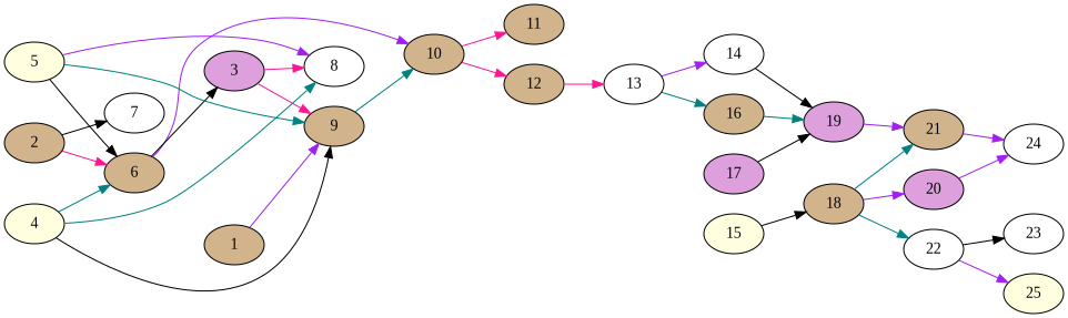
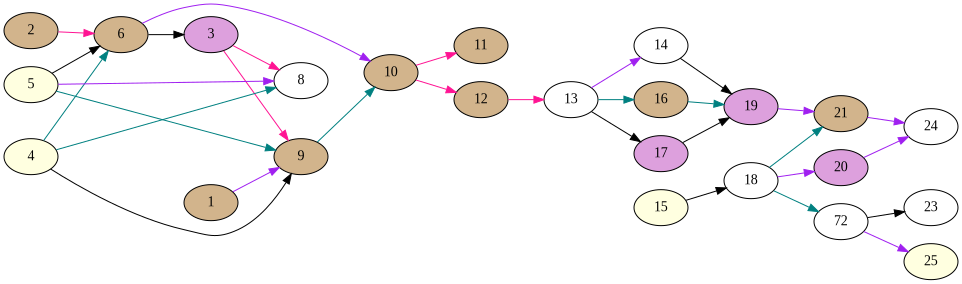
  digraph {
    fontname="Liberation Serif"
    rankdir=LR
    node [alpha=0.12 fillcolor=tan fontname="Liberation Serif" style=filled]
    edge [color=purple fontname="Liberation Serif"]
    1 [alpha=0.09]
    9
    10
    11 [alpha=0.17]
    12 [alpha=0.06]
    2 [alpha=0.17]
    6 [alpha=0.17]
-   7 [alpha=0.06 fillcolor=white]
    3 [alpha=0.08 fillcolor=plum]
    8 [alpha=0.09 fillcolor=white]
    4 [alpha=0.07 fillcolor=lightyellow]
    5 [alpha=0.06 fillcolor=lightyellow]
    13 [alpha=0.15 fillcolor=white]
    14 [alpha=0.15 fillcolor=white]
    16 [alpha=0.10]
    17 [alpha=0.15 fillcolor=plum]
    19 [alpha=0.07 fillcolor=plum]
    15 [alpha=0.07 fillcolor=lightyellow]
-   18
+   18 [fillcolor=white]
    21 [alpha=0.01]
    20 [fillcolor=plum]
-   22 [alpha=0.18 fillcolor=white]
+   22 [alpha=0.18 fillcolor=white label=72]
    24 [alpha=0.13 fillcolor=white]
    23 [alpha=0.06 fillcolor=white]
    25 [alpha=0.03 fillcolor=lightyellow]
    1 -> 9
    9 -> 10 [color=teal]
    10 -> 11 [color=deeppink]
    10 -> 12 [color=deeppink]
    12 -> 13 [color=deeppink]
    2 -> 6 [color=deeppink]
-   2 -> 7 [color=black]
    6 -> 10
    6 -> 3 [color=black]
    3 -> 9 [color=deeppink]
    3 -> 8 [color=deeppink]
    4 -> 9 [color=black]
    4 -> 6 [color=teal]
    4 -> 8 [color=teal]
    5 -> 9 [color=teal]
    5 -> 6 [color=black]
    5 -> 8
    13 -> 14
    13 -> 16 [color=teal]
+   13 -> 17 [color=black]
    14 -> 19 [color=black]
    16 -> 19 [color=teal]
    17 -> 19 [color=black]
    19 -> 21
    15 -> 18 [color=black]
    18 -> 21 [color=teal]
    18 -> 20
    18 -> 22 [color=teal]
    21 -> 24
    20 -> 24
    22 -> 23 [color=black]
    22 -> 25
  }
